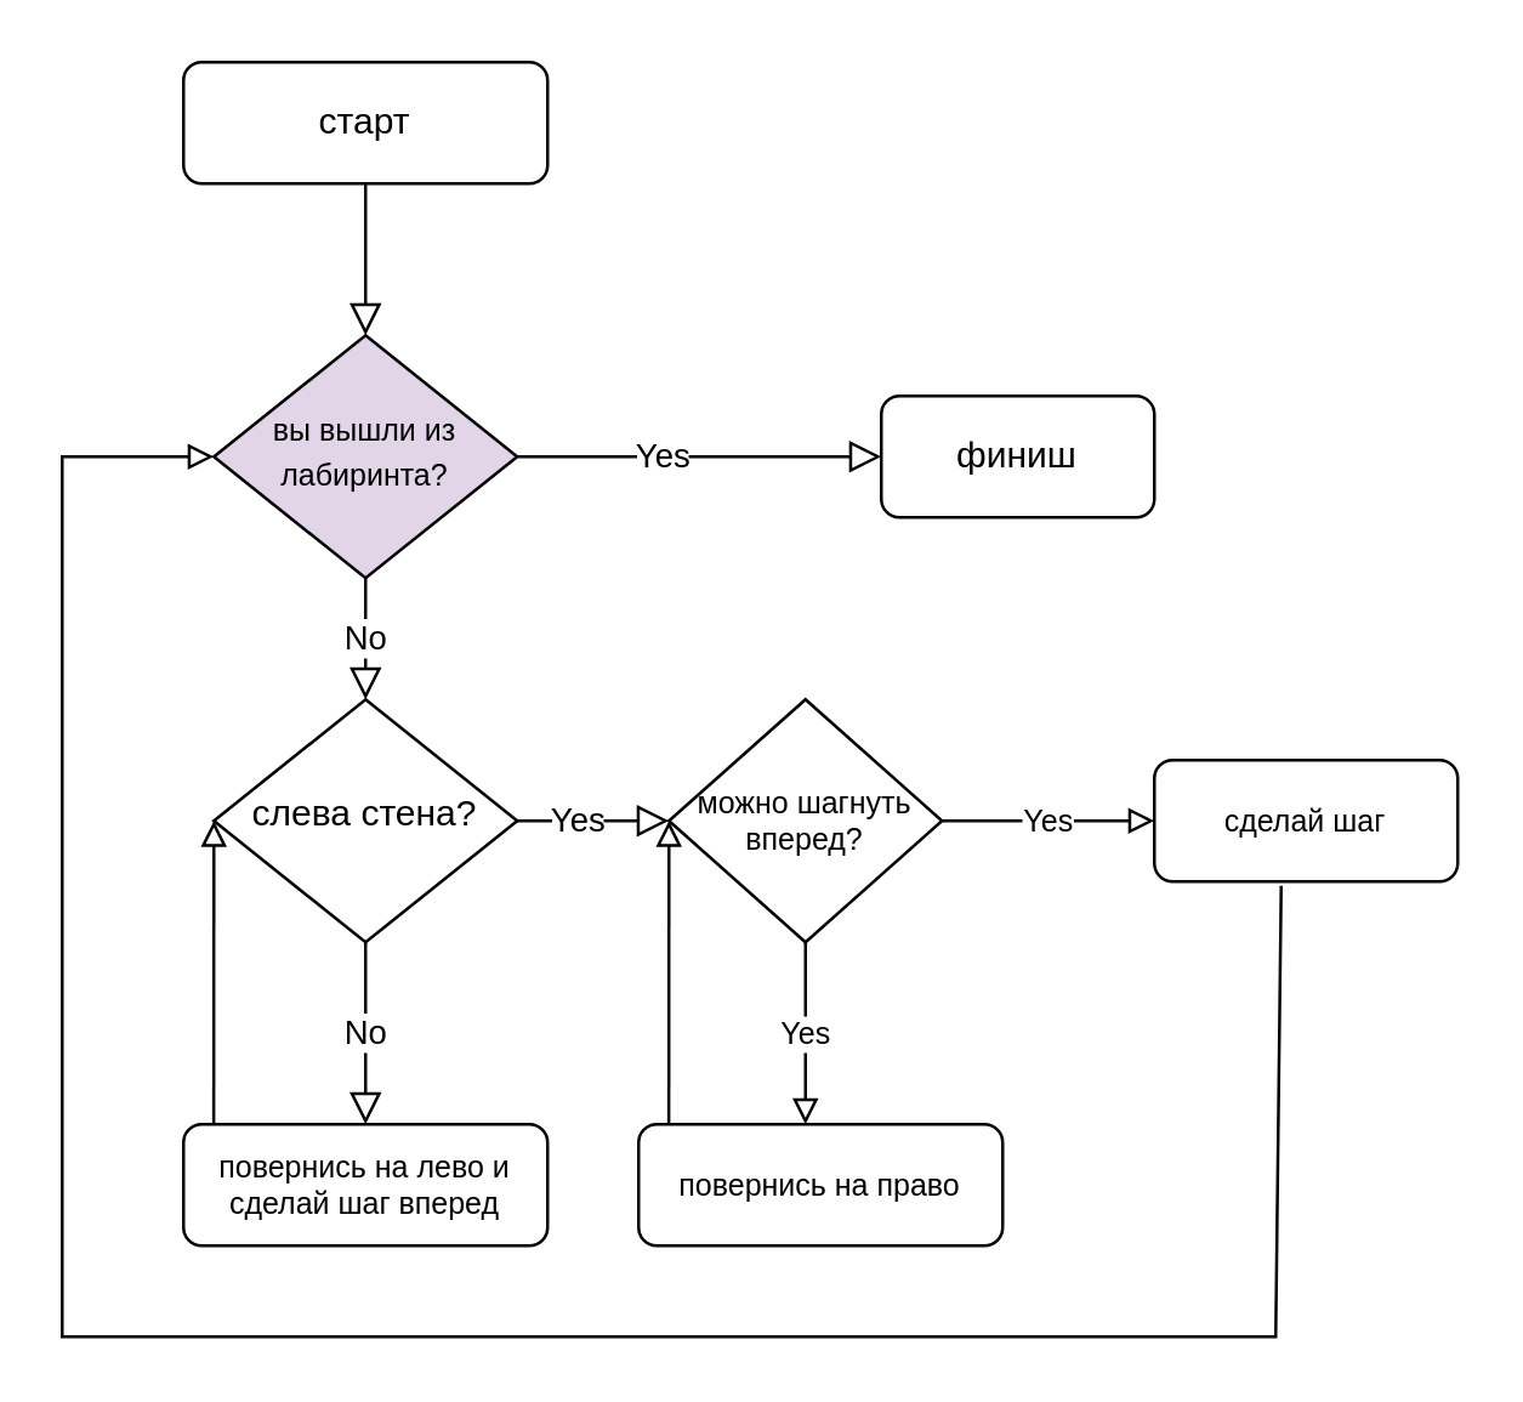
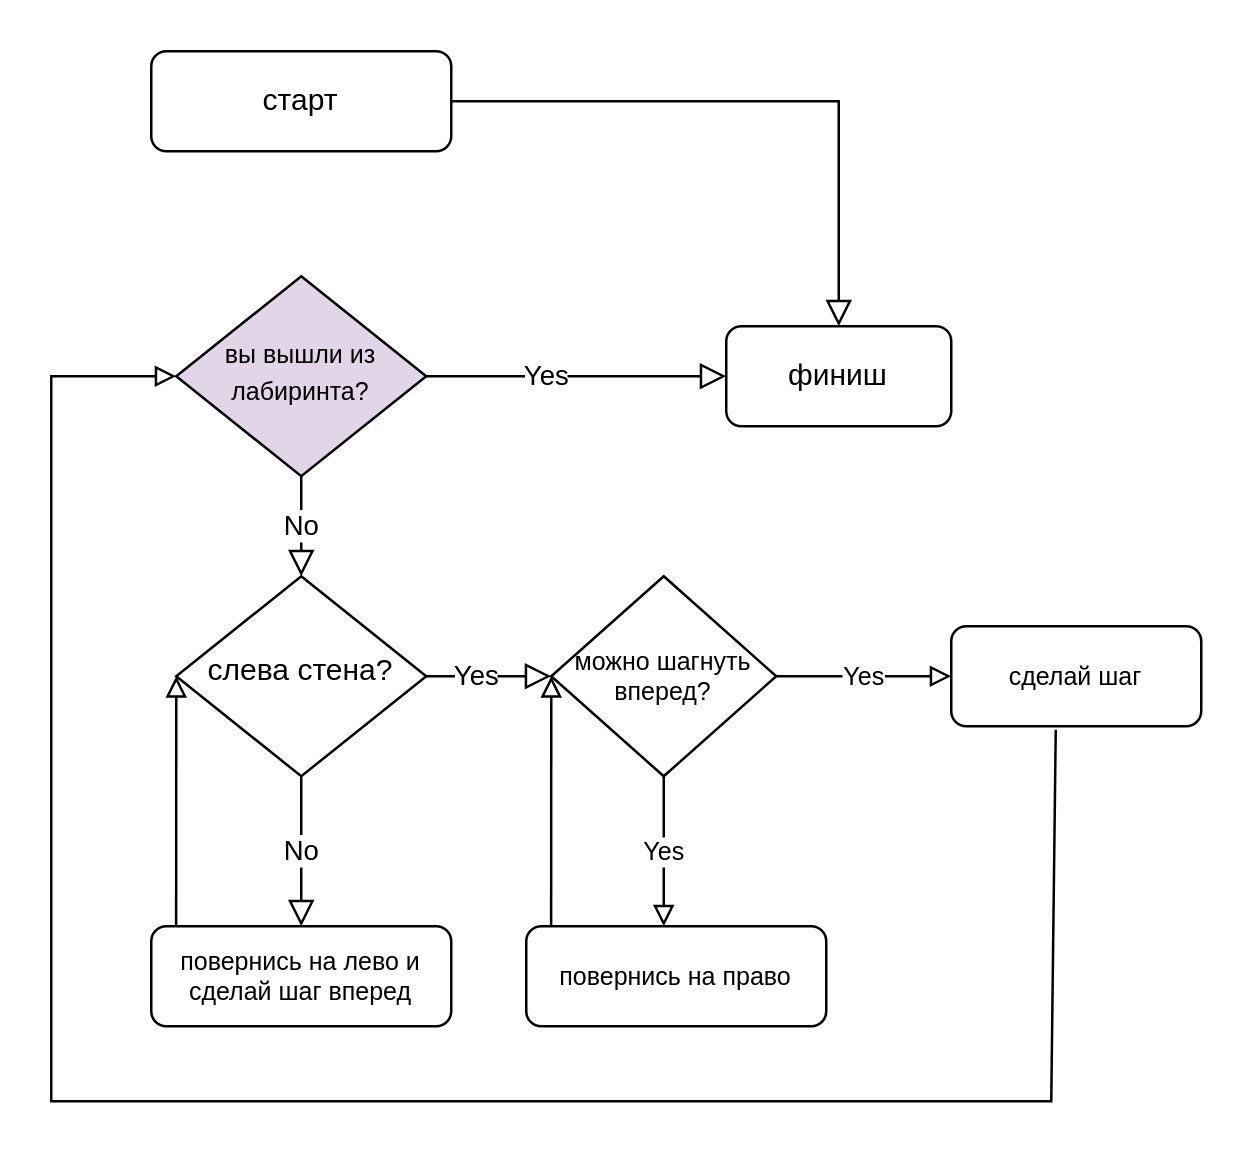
  <mxCell id="0" />
  <mxCell id="1" parent="0" />
- <mxCell id="2" value="" style="rounded=0;html=1;jettySize=auto;orthogonalLoop=1;fontSize=11;endArrow=block;endFill=0;endSize=8;strokeWidth=1;shadow=0;labelBackgroundColor=none;edgeStyle=orthogonalEdgeStyle;" parent="1" source="3" target="6" edge="1"><mxGeometry relative="1" as="geometry" /></mxCell>
+ <mxCell id="2" value="" style="rounded=0;html=1;jettySize=auto;orthogonalLoop=1;fontSize=11;endArrow=block;endFill=0;endSize=8;strokeWidth=1;shadow=0;labelBackgroundColor=none;edgeStyle=orthogonalEdgeStyle;" parent="1" source="3" target="7" edge="1"><mxGeometry relative="1" as="geometry" /></mxCell>
  <mxCell id="3" value="старт" style="rounded=1;whiteSpace=wrap;html=1;fontSize=12;glass=0;strokeWidth=1;shadow=0;" parent="1" vertex="1"><mxGeometry x="60" y="20" width="120" height="40" as="geometry" /></mxCell>
  <mxCell id="4" value="No" style="rounded=0;html=1;jettySize=auto;orthogonalLoop=1;fontSize=11;endArrow=block;endFill=0;endSize=8;strokeWidth=1;shadow=0;labelBackgroundColor=default;edgeStyle=orthogonalEdgeStyle;" parent="1" source="6" target="10" edge="1"><mxGeometry relative="1" as="geometry"><mxPoint as="offset" /></mxGeometry></mxCell>
  <mxCell id="5" value="Yes" style="edgeStyle=orthogonalEdgeStyle;rounded=0;html=1;jettySize=auto;orthogonalLoop=1;fontSize=11;endArrow=block;endFill=0;endSize=8;strokeWidth=1;shadow=0;labelBackgroundColor=default;verticalAlign=middle;" parent="1" source="6" target="7" edge="1"><mxGeometry x="-0.2" relative="1" as="geometry"><mxPoint as="offset" /></mxGeometry></mxCell>
  <mxCell id="6" value="&lt;font style=&quot;font-size: 10px;&quot;&gt;вы вышли из лабиринта?&lt;/font&gt;" style="rhombus;whiteSpace=wrap;html=1;shadow=0;fontFamily=Helvetica;fontSize=12;align=center;strokeWidth=1;spacing=6;spacingTop=-4;fillColor=#e1d5e7;" parent="1" vertex="1"><mxGeometry x="70" y="110" width="100" height="80" as="geometry" /></mxCell>
  <mxCell id="7" value="финиш" style="rounded=1;whiteSpace=wrap;html=1;fontSize=12;glass=0;strokeWidth=1;shadow=0;" parent="1" vertex="1"><mxGeometry x="290" y="130" width="90" height="40" as="geometry" /></mxCell>
  <mxCell id="8" value="No" style="rounded=0;html=1;jettySize=auto;orthogonalLoop=1;fontSize=11;endArrow=block;endFill=0;endSize=8;strokeWidth=1;shadow=0;labelBackgroundColor=default;edgeStyle=orthogonalEdgeStyle;verticalAlign=middle;" parent="1" source="10" target="11" edge="1"><mxGeometry relative="1" as="geometry"><mxPoint as="offset" /></mxGeometry></mxCell>
  <mxCell id="9" value="Yes" style="edgeStyle=orthogonalEdgeStyle;rounded=0;html=1;jettySize=auto;orthogonalLoop=1;fontSize=11;endArrow=block;endFill=0;endSize=8;strokeWidth=1;shadow=0;labelBackgroundColor=default;verticalAlign=middle;" parent="1" source="10" edge="1"><mxGeometry x="-0.2" relative="1" as="geometry"><mxPoint as="offset" /><mxPoint x="220" y="270" as="targetPoint" /></mxGeometry></mxCell>
  <mxCell id="10" value="слева стена?" style="rhombus;whiteSpace=wrap;html=1;shadow=0;fontFamily=Helvetica;fontSize=12;align=center;strokeWidth=1;spacing=6;spacingTop=-4;" parent="1" vertex="1"><mxGeometry x="70" y="230" width="100" height="80" as="geometry" /></mxCell>
  <mxCell id="11" value="повернись на лево и сделай шаг вперед" style="rounded=1;whiteSpace=wrap;html=1;fontSize=10;glass=0;strokeWidth=1;shadow=0;" parent="1" vertex="1"><mxGeometry x="60" y="370" width="120" height="40" as="geometry" /></mxCell>
  <mxCell id="12" value="можно шагнуть вперед?" style="rhombus;whiteSpace=wrap;html=1;fontSize=10;" vertex="1" parent="1"><mxGeometry x="220" y="230" width="90" height="80" as="geometry" /></mxCell>
  <mxCell id="13" value="Yes" style="endArrow=block;html=1;rounded=0;fontSize=10;exitX=1;exitY=0.5;exitDx=0;exitDy=0;endFill=0;verticalAlign=middle;" edge="1" parent="1" source="12"><mxGeometry width="50" height="50" relative="1" as="geometry"><mxPoint x="380" y="295" as="sourcePoint" /><mxPoint x="380" y="270" as="targetPoint" /></mxGeometry></mxCell>
  <mxCell id="14" value="сделай шаг" style="rounded=1;whiteSpace=wrap;html=1;fontSize=10;" vertex="1" parent="1"><mxGeometry x="380" y="250" width="100" height="40" as="geometry" /></mxCell>
  <mxCell id="15" value="повернись на право" style="rounded=1;whiteSpace=wrap;html=1;fontSize=10;" vertex="1" parent="1"><mxGeometry x="210" y="370" width="120" height="40" as="geometry" /></mxCell>
  <mxCell id="16" value="Yes" style="endArrow=none;html=1;rounded=0;fontSize=10;entryX=0.5;entryY=1;entryDx=0;entryDy=0;startArrow=block;startFill=0;" edge="1" parent="1" target="12"><mxGeometry width="50" height="50" relative="1" as="geometry"><mxPoint x="265" y="370" as="sourcePoint" /><mxPoint x="300" y="220" as="targetPoint" /></mxGeometry></mxCell>
  <mxCell id="17" value="" style="endArrow=none;html=1;rounded=0;labelBackgroundColor=default;fontSize=10;exitX=0;exitY=0.5;exitDx=0;exitDy=0;startArrow=block;startFill=0;entryX=0.083;entryY=0;entryDx=0;entryDy=0;entryPerimeter=0;" edge="1" parent="1" source="12" target="15"><mxGeometry width="50" height="50" relative="1" as="geometry"><mxPoint x="190" y="350" as="sourcePoint" /><mxPoint x="170" y="320" as="targetPoint" /></mxGeometry></mxCell>
  <mxCell id="18" value="" style="endArrow=none;html=1;rounded=0;labelBackgroundColor=default;fontSize=10;entryX=0.418;entryY=1.034;entryDx=0;entryDy=0;entryPerimeter=0;exitX=0;exitY=0.5;exitDx=0;exitDy=0;startArrow=block;startFill=0;" edge="1" parent="1" source="6" target="14"><mxGeometry width="50" height="50" relative="1" as="geometry"><mxPoint x="420" y="400" as="sourcePoint" /><mxPoint x="270" y="250" as="targetPoint" /><Array as="points"><mxPoint x="20" y="150" /><mxPoint x="20" y="440" /><mxPoint x="420" y="440" /></Array></mxGeometry></mxCell>
  <mxCell id="19" value="" style="endArrow=none;html=1;rounded=0;labelBackgroundColor=default;fontSize=10;exitX=0;exitY=0.5;exitDx=0;exitDy=0;entryX=0.083;entryY=0;entryDx=0;entryDy=0;entryPerimeter=0;startArrow=block;startFill=0;" edge="1" parent="1" source="10" target="11"><mxGeometry width="50" height="50" relative="1" as="geometry"><mxPoint x="260" y="320" as="sourcePoint" /><mxPoint x="310" y="270" as="targetPoint" /></mxGeometry></mxCell>
